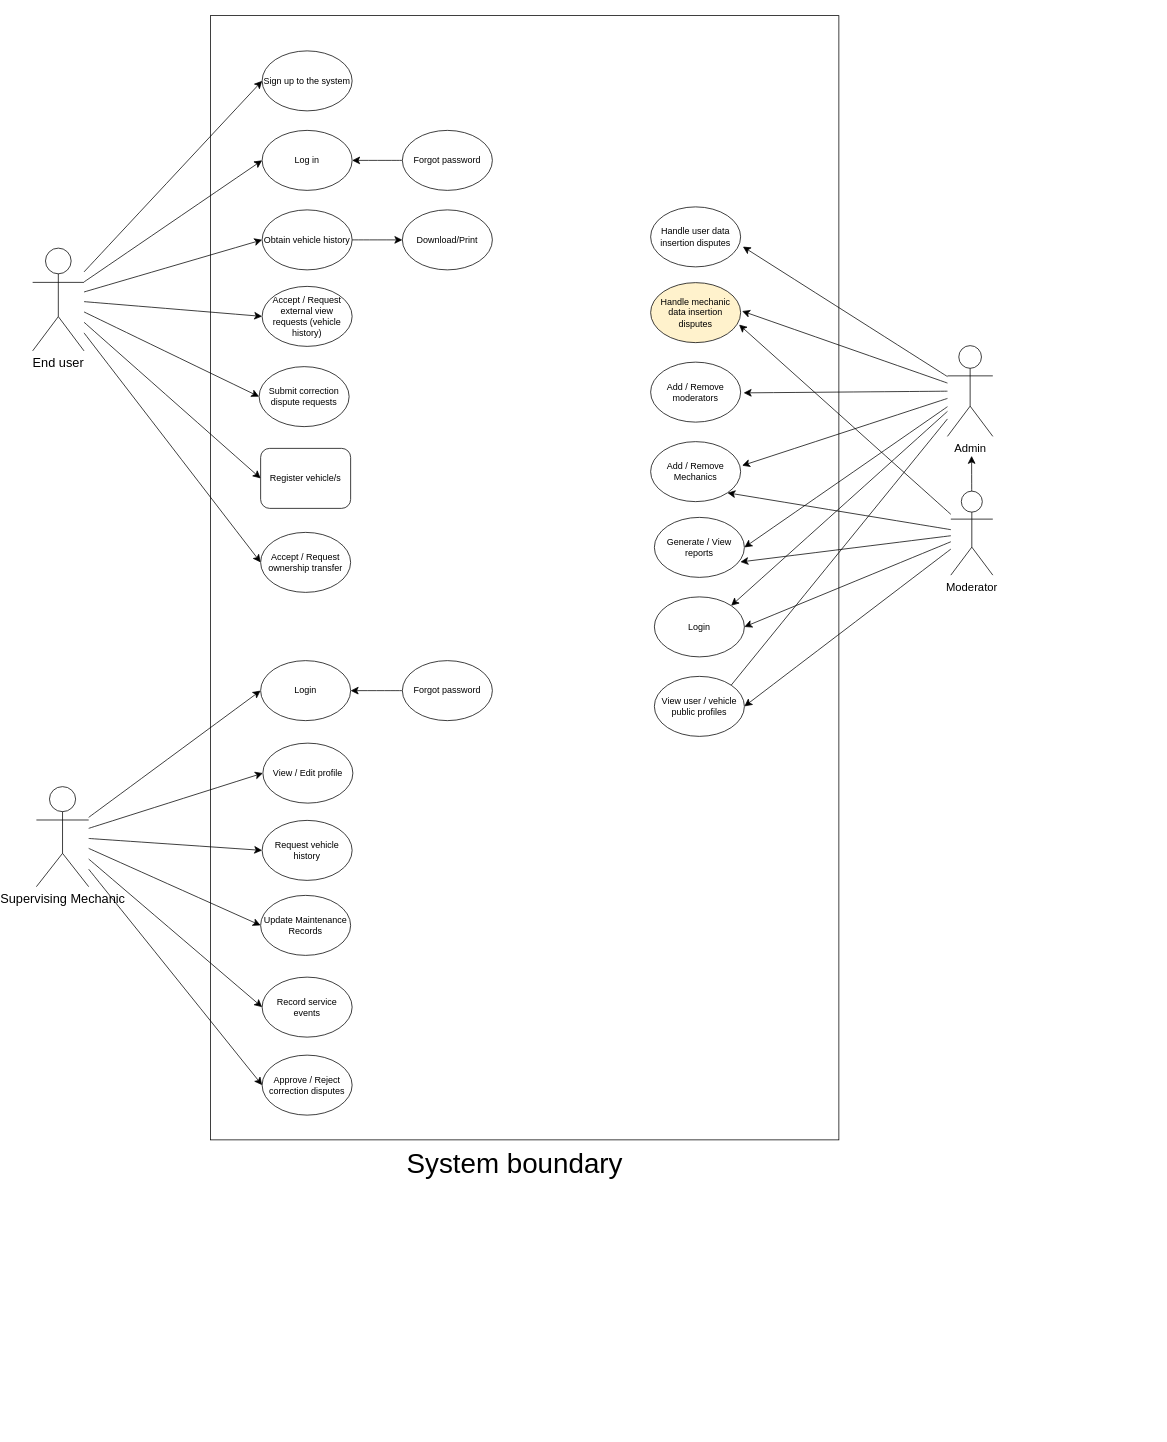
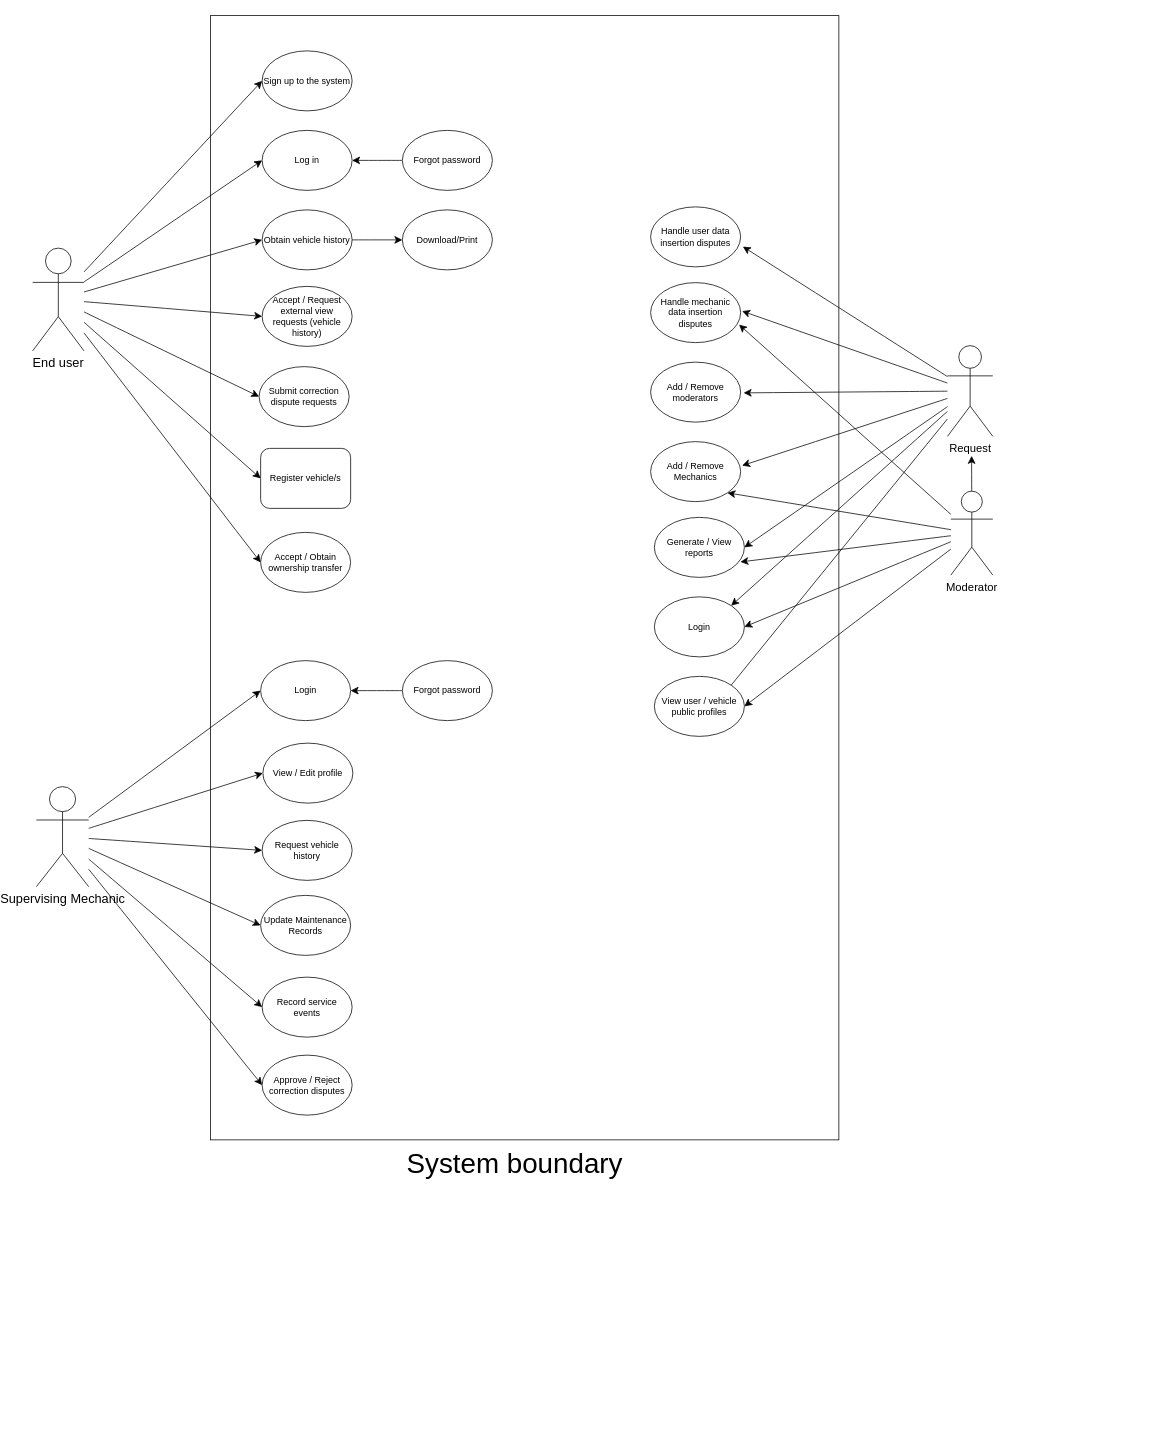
  <mxCell id="0" />
  <mxCell id="1" parent="0" />
  <mxCell id="2" value="" style="rounded=0;whiteSpace=wrap;html=1;direction=west;" vertex="1" parent="1"><mxGeometry x="257" y="20" width="838" height="1499" as="geometry" /></mxCell>
  <mxCell id="3" value="" style="group" vertex="1" connectable="0" parent="1"><mxGeometry x="311" y="981" width="146" height="369" as="geometry" /></mxCell>
  <mxCell id="4" value="Update Maintenance Records" style="ellipse;whiteSpace=wrap;html=1;" vertex="1" parent="3"><mxGeometry x="13" y="212" width="120" height="80" as="geometry" /></mxCell>
  <mxCell id="5" value="View / Edit profile" style="ellipse;whiteSpace=wrap;html=1;" vertex="1" parent="3"><mxGeometry x="16" y="9" width="120" height="80" as="geometry" /></mxCell>
  <mxCell id="6" value="" style="group" vertex="1" connectable="0" parent="1"><mxGeometry x="20" y="1041" width="862" height="859" as="geometry" /></mxCell>
  <mxCell id="7" value="&lt;font style=&quot;font-size: 17px;&quot;&gt;Supervising Mechanic&lt;/font&gt;" style="shape=umlActor;verticalLabelPosition=bottom;verticalAlign=top;html=1;outlineConnect=0;" vertex="1" parent="6"><mxGeometry x="5" y="7" width="69.75" height="133.43" as="geometry" /></mxCell>
  <mxCell id="8" value="" style="group" vertex="1" connectable="0" parent="1"><mxGeometry x="1162" y="309" width="348.5" height="706" as="geometry" /></mxCell>
  <mxCell id="9" value="" style="group" vertex="1" connectable="0" parent="8"><mxGeometry x="80" y="144" width="60.5" height="252" as="geometry" /></mxCell>
- <mxCell id="10" value="&lt;font style=&quot;font-size: 15px;&quot;&gt;Admin&lt;/font&gt;" style="shape=umlActor;verticalLabelPosition=bottom;verticalAlign=top;html=1;outlineConnect=0;" vertex="1" parent="9"><mxGeometry x="-2.25" y="7" width="60.5" height="121" as="geometry" /></mxCell>
+ <mxCell id="10" value="&lt;font style=&quot;font-size: 15px;&quot;&gt;Request&lt;/font&gt;" style="shape=umlActor;verticalLabelPosition=bottom;verticalAlign=top;html=1;outlineConnect=0;" vertex="1" parent="9"><mxGeometry x="-2.25" y="7" width="60.5" height="121" as="geometry" /></mxCell>
  <mxCell id="11" value="" style="edgeStyle=none;curved=1;rounded=0;orthogonalLoop=1;jettySize=auto;html=1;fontSize=12;startSize=8;endSize=8;" edge="1" parent="9" source="12"><mxGeometry relative="1" as="geometry"><mxPoint x="30" y="154" as="targetPoint" /></mxGeometry></mxCell>
  <mxCell id="12" value="&lt;font style=&quot;font-size: 15px;&quot;&gt;Moderator&lt;/font&gt;" style="shape=umlActor;verticalLabelPosition=bottom;verticalAlign=top;html=1;outlineConnect=0;" vertex="1" parent="9"><mxGeometry x="2.25" y="201" width="56" height="112" as="geometry" /></mxCell>
  <mxCell id="13" value="" style="group" vertex="1" connectable="0" parent="1"><mxGeometry x="326" y="67" width="120" height="292" as="geometry" /></mxCell>
  <mxCell id="14" value="Obtain vehicle history" style="ellipse;whiteSpace=wrap;html=1;" vertex="1" parent="13"><mxGeometry y="212" width="120" height="80" as="geometry" /></mxCell>
  <mxCell id="15" value="Sign up to the system" style="ellipse;whiteSpace=wrap;html=1;" vertex="1" parent="13"><mxGeometry width="120" height="80" as="geometry" /></mxCell>
  <mxCell id="16" value="Log in" style="ellipse;whiteSpace=wrap;html=1;" vertex="1" parent="13"><mxGeometry y="106" width="120" height="80" as="geometry" /></mxCell>
  <mxCell id="17" value="" style="group" vertex="1" connectable="0" parent="1"><mxGeometry x="324" y="480" width="120" height="326" as="geometry" /></mxCell>
- <mxCell id="18" value="Accept / Request ownership transfer" style="ellipse;whiteSpace=wrap;html=1;" vertex="1" parent="17"><mxGeometry y="229" width="120" height="80" as="geometry" /></mxCell>
+ <mxCell id="18" value="Accept / Obtain ownership transfer" style="ellipse;whiteSpace=wrap;html=1;" vertex="1" parent="17"><mxGeometry y="229" width="120" height="80" as="geometry" /></mxCell>
  <mxCell id="19" value="Submit correction dispute requests" style="ellipse;whiteSpace=wrap;html=1;" vertex="1" parent="17"><mxGeometry x="-2" y="8" width="120" height="80" as="geometry" /></mxCell>
  <mxCell id="20" value="Register vehicle/s" style="whiteSpace=wrap;html=1;rounded=1;" vertex="1" parent="17"><mxGeometry y="117" width="120" height="80" as="geometry" /></mxCell>
  <mxCell id="21" value="" style="edgeStyle=none;curved=1;rounded=0;orthogonalLoop=1;jettySize=auto;html=1;fontSize=12;startSize=8;endSize=8;" edge="1" parent="1" source="22" target="16"><mxGeometry relative="1" as="geometry" /></mxCell>
  <mxCell id="22" value="Forgot password" style="ellipse;whiteSpace=wrap;html=1;" vertex="1" parent="1"><mxGeometry x="513" y="173" width="120" height="80" as="geometry" /></mxCell>
  <mxCell id="23" value="Download/Print" style="ellipse;whiteSpace=wrap;html=1;" vertex="1" parent="1"><mxGeometry x="513" y="279" width="120" height="80" as="geometry" /></mxCell>
  <mxCell id="24" value="" style="edgeStyle=none;curved=1;rounded=0;orthogonalLoop=1;jettySize=auto;html=1;fontSize=12;startSize=8;endSize=8;" edge="1" parent="1" source="14" target="23"><mxGeometry relative="1" as="geometry" /></mxCell>
  <mxCell id="25" value="Record service events" style="ellipse;whiteSpace=wrap;html=1;" vertex="1" parent="1"><mxGeometry x="326" y="1302" width="120" height="80" as="geometry" /></mxCell>
  <mxCell id="26" value="Login" style="ellipse;whiteSpace=wrap;html=1;" vertex="1" parent="1"><mxGeometry x="324" y="880" width="120" height="80" as="geometry" /></mxCell>
  <mxCell id="27" value="" style="edgeStyle=none;curved=1;rounded=0;orthogonalLoop=1;jettySize=auto;html=1;fontSize=12;startSize=8;endSize=8;" edge="1" parent="1" source="28" target="26"><mxGeometry relative="1" as="geometry" /></mxCell>
  <mxCell id="28" value="Forgot password" style="ellipse;whiteSpace=wrap;html=1;" vertex="1" parent="1"><mxGeometry x="513" y="880" width="120" height="80" as="geometry" /></mxCell>
  <mxCell id="29" value="Accept / Request external view requests (vehicle history)" style="ellipse;whiteSpace=wrap;html=1;" vertex="1" parent="1"><mxGeometry x="326" y="381" width="120" height="80" as="geometry" /></mxCell>
  <mxCell id="30" value="" style="group" vertex="1" connectable="0" parent="1"><mxGeometry x="844" y="275" width="125" height="706" as="geometry" /></mxCell>
  <mxCell id="31" value="" style="group" vertex="1" connectable="0" parent="30"><mxGeometry x="5" y="414" width="120" height="292" as="geometry" /></mxCell>
  <mxCell id="32" value="Login" style="ellipse;whiteSpace=wrap;html=1;" vertex="1" parent="31"><mxGeometry y="106" width="120" height="80" as="geometry" /></mxCell>
  <mxCell id="33" value="View user / vehicle public profiles" style="ellipse;whiteSpace=wrap;html=1;" vertex="1" parent="31"><mxGeometry y="212" width="120" height="80" as="geometry" /></mxCell>
  <mxCell id="34" value="Generate / View reports" style="ellipse;whiteSpace=wrap;html=1;" vertex="1" parent="31"><mxGeometry width="120" height="80" as="geometry" /></mxCell>
  <mxCell id="35" value="" style="group" vertex="1" connectable="0" parent="30"><mxGeometry y="101" width="120" height="292" as="geometry" /></mxCell>
  <mxCell id="36" value="Add / Remove moderators" style="ellipse;whiteSpace=wrap;html=1;" vertex="1" parent="35"><mxGeometry y="106" width="120" height="80" as="geometry" /></mxCell>
  <mxCell id="37" value="Add / Remove Mechanics" style="ellipse;whiteSpace=wrap;html=1;" vertex="1" parent="35"><mxGeometry y="212" width="120" height="80" as="geometry" /></mxCell>
- <mxCell id="38" value="Handle mechanic data insertion disputes" style="ellipse;whiteSpace=wrap;html=1;fillColor=#fff2cc;" vertex="1" parent="35"><mxGeometry width="120" height="80" as="geometry" /></mxCell>
+ <mxCell id="38" value="Handle mechanic data insertion disputes" style="ellipse;whiteSpace=wrap;html=1;" vertex="1" parent="35"><mxGeometry width="120" height="80" as="geometry" /></mxCell>
  <mxCell id="39" value="Handle user data insertion disputes" style="ellipse;whiteSpace=wrap;html=1;" vertex="1" parent="30"><mxGeometry width="120" height="80" as="geometry" /></mxCell>
  <mxCell id="40" value="&lt;font style=&quot;font-size: 37px;&quot;&gt;System boundary&lt;/font&gt;" style="text;html=1;align=center;verticalAlign=middle;whiteSpace=wrap;rounded=0;" vertex="1" parent="1"><mxGeometry x="478" y="1537" width="370" height="30" as="geometry" /></mxCell>
  <mxCell id="41" value="" style="edgeStyle=none;curved=1;rounded=0;orthogonalLoop=1;jettySize=auto;html=1;fontSize=12;startSize=8;endSize=8;entryX=0;entryY=0.5;entryDx=0;entryDy=0;" edge="1" parent="1" source="48" target="16"><mxGeometry relative="1" as="geometry"><mxPoint x="182.75" y="398.5" as="targetPoint" /></mxGeometry></mxCell>
  <mxCell id="42" value="" style="edgeStyle=none;curved=1;rounded=0;orthogonalLoop=1;jettySize=auto;html=1;fontSize=12;startSize=8;endSize=8;entryX=0;entryY=0.5;entryDx=0;entryDy=0;" edge="1" parent="1" source="48" target="14"><mxGeometry relative="1" as="geometry"><mxPoint x="242.75" y="398.5" as="targetPoint" /></mxGeometry></mxCell>
  <mxCell id="43" value="" style="edgeStyle=none;curved=1;rounded=0;orthogonalLoop=1;jettySize=auto;html=1;fontSize=12;startSize=8;endSize=8;entryX=0;entryY=0.5;entryDx=0;entryDy=0;" edge="1" parent="1" source="48" target="29"><mxGeometry relative="1" as="geometry"><mxPoint x="242.75" y="398.5" as="targetPoint" /></mxGeometry></mxCell>
  <mxCell id="44" value="" style="edgeStyle=none;curved=1;rounded=0;orthogonalLoop=1;jettySize=auto;html=1;fontSize=12;startSize=8;endSize=8;entryX=0;entryY=0.5;entryDx=0;entryDy=0;" edge="1" parent="1" source="48" target="19"><mxGeometry relative="1" as="geometry"><mxPoint x="242.75" y="398.5" as="targetPoint" /></mxGeometry></mxCell>
  <mxCell id="45" value="" style="edgeStyle=none;curved=1;rounded=0;orthogonalLoop=1;jettySize=auto;html=1;fontSize=12;startSize=8;endSize=8;entryX=0;entryY=0.5;entryDx=0;entryDy=0;" edge="1" parent="1" source="48" target="20"><mxGeometry relative="1" as="geometry"><mxPoint x="242.75" y="398.5" as="targetPoint" /></mxGeometry></mxCell>
  <mxCell id="46" value="" style="edgeStyle=none;curved=1;rounded=0;orthogonalLoop=1;jettySize=auto;html=1;fontSize=12;startSize=8;endSize=8;entryX=0;entryY=0.5;entryDx=0;entryDy=0;" edge="1" parent="1" source="48" target="18"><mxGeometry relative="1" as="geometry"><mxPoint x="242.75" y="398.5" as="targetPoint" /></mxGeometry></mxCell>
  <mxCell id="47" value="" style="edgeStyle=none;curved=1;rounded=0;orthogonalLoop=1;jettySize=auto;html=1;fontSize=12;startSize=8;endSize=8;entryX=0;entryY=0.5;entryDx=0;entryDy=0;" edge="1" parent="1" source="48" target="15"><mxGeometry relative="1" as="geometry"><mxPoint x="242.75" y="398.5" as="targetPoint" /></mxGeometry></mxCell>
  <mxCell id="48" value="&lt;font style=&quot;font-size: 17px;&quot;&gt;End user&lt;/font&gt;" style="shape=umlActor;verticalLabelPosition=bottom;verticalAlign=top;html=1;outlineConnect=0;" vertex="1" parent="1"><mxGeometry x="20" y="330" width="68.5" height="137" as="geometry" /></mxCell>
  <mxCell id="49" value="" style="edgeStyle=none;curved=1;rounded=0;orthogonalLoop=1;jettySize=auto;html=1;fontSize=12;startSize=8;endSize=8;" edge="1" parent="1" source="10"><mxGeometry relative="1" as="geometry"><mxPoint x="967" y="328" as="targetPoint" /></mxGeometry></mxCell>
  <mxCell id="50" value="" style="edgeStyle=none;curved=1;rounded=0;orthogonalLoop=1;jettySize=auto;html=1;fontSize=12;startSize=8;endSize=8;" edge="1" parent="1" source="10"><mxGeometry relative="1" as="geometry"><mxPoint x="966" y="414" as="targetPoint" /></mxGeometry></mxCell>
  <mxCell id="51" value="" style="edgeStyle=none;curved=1;rounded=0;orthogonalLoop=1;jettySize=auto;html=1;fontSize=12;startSize=8;endSize=8;entryX=1;entryY=0.5;entryDx=0;entryDy=0;" edge="1" parent="1" source="12" target="32"><mxGeometry relative="1" as="geometry"><mxPoint x="970" y="815" as="targetPoint" /></mxGeometry></mxCell>
  <mxCell id="52" value="" style="edgeStyle=none;curved=1;rounded=0;orthogonalLoop=1;jettySize=auto;html=1;fontSize=12;startSize=8;endSize=8;" edge="1" parent="1" source="10"><mxGeometry relative="1" as="geometry"><mxPoint x="968" y="523" as="targetPoint" /></mxGeometry></mxCell>
  <mxCell id="53" value="" style="edgeStyle=none;curved=1;rounded=0;orthogonalLoop=1;jettySize=auto;html=1;fontSize=12;startSize=8;endSize=8;" edge="1" parent="1" source="10"><mxGeometry relative="1" as="geometry"><mxPoint x="966" y="620" as="targetPoint" /></mxGeometry></mxCell>
  <mxCell id="54" value="" style="edgeStyle=none;curved=1;rounded=0;orthogonalLoop=1;jettySize=auto;html=1;fontSize=12;startSize=8;endSize=8;entryX=1;entryY=0.5;entryDx=0;entryDy=0;" edge="1" parent="1" source="10" target="34"><mxGeometry relative="1" as="geometry" /></mxCell>
  <mxCell id="55" value="" style="edgeStyle=none;curved=1;rounded=0;orthogonalLoop=1;jettySize=auto;html=1;fontSize=12;startSize=8;endSize=8;entryX=1;entryY=0;entryDx=0;entryDy=0;" edge="1" parent="1" source="10" target="32"><mxGeometry relative="1" as="geometry" /></mxCell>
  <mxCell id="56" value="" style="edgeStyle=none;curved=1;rounded=0;orthogonalLoop=1;jettySize=auto;html=1;fontSize=12;startSize=8;endSize=8;entryX=1;entryY=0.5;entryDx=0;entryDy=0;" edge="1" parent="1" source="12" target="33"><mxGeometry relative="1" as="geometry" /></mxCell>
  <mxCell id="57" value="" style="edgeStyle=none;curved=1;rounded=0;orthogonalLoop=1;jettySize=auto;html=1;fontSize=12;startSize=8;endSize=8;entryX=1;entryY=0;entryDx=0;entryDy=0;endArrow=none;" edge="1" parent="1" source="10" target="33"><mxGeometry relative="1" as="geometry" /></mxCell>
  <mxCell id="58" value="" style="edgeStyle=none;curved=1;rounded=0;orthogonalLoop=1;jettySize=auto;html=1;fontSize=12;startSize=8;endSize=8;entryX=0.956;entryY=0.743;entryDx=0;entryDy=0;entryPerimeter=0;" edge="1" parent="1" source="12" target="34"><mxGeometry relative="1" as="geometry" /></mxCell>
  <mxCell id="59" value="" style="edgeStyle=none;curved=1;rounded=0;orthogonalLoop=1;jettySize=auto;html=1;fontSize=12;startSize=8;endSize=8;entryX=1;entryY=1;entryDx=0;entryDy=0;" edge="1" parent="1" source="12" target="37"><mxGeometry relative="1" as="geometry" /></mxCell>
  <mxCell id="60" value="" style="edgeStyle=none;curved=1;rounded=0;orthogonalLoop=1;jettySize=auto;html=1;fontSize=12;startSize=8;endSize=8;entryX=0.983;entryY=0.7;entryDx=0;entryDy=0;entryPerimeter=0;" edge="1" parent="1" source="12" target="38"><mxGeometry relative="1" as="geometry" /></mxCell>
  <mxCell id="61" value="" style="edgeStyle=none;curved=1;rounded=0;orthogonalLoop=1;jettySize=auto;html=1;fontSize=12;startSize=8;endSize=8;entryX=0;entryY=0.5;entryDx=0;entryDy=0;" edge="1" parent="1" source="7" target="26"><mxGeometry relative="1" as="geometry"><mxPoint x="176" y="1042" as="targetPoint" /></mxGeometry></mxCell>
  <mxCell id="62" value="" style="edgeStyle=none;curved=1;rounded=0;orthogonalLoop=1;jettySize=auto;html=1;fontSize=12;startSize=8;endSize=8;entryX=0;entryY=0.5;entryDx=0;entryDy=0;" edge="1" parent="1" source="7" target="5"><mxGeometry relative="1" as="geometry"><mxPoint x="321" y="1030" as="targetPoint" /></mxGeometry></mxCell>
  <mxCell id="63" value="" style="edgeStyle=none;curved=1;rounded=0;orthogonalLoop=1;jettySize=auto;html=1;fontSize=12;startSize=8;endSize=8;entryX=0;entryY=0.5;entryDx=0;entryDy=0;" edge="1" parent="1" source="7" target="4"><mxGeometry relative="1" as="geometry"><mxPoint x="176" y="1042" as="targetPoint" /></mxGeometry></mxCell>
  <mxCell id="64" value="" style="edgeStyle=none;curved=1;rounded=0;orthogonalLoop=1;jettySize=auto;html=1;fontSize=12;startSize=8;endSize=8;entryX=0;entryY=0.5;entryDx=0;entryDy=0;" edge="1" parent="1" source="7" target="25"><mxGeometry relative="1" as="geometry"><mxPoint x="116" y="1042" as="targetPoint" /></mxGeometry></mxCell>
  <mxCell id="65" value="" style="edgeStyle=none;curved=1;rounded=0;orthogonalLoop=1;jettySize=auto;html=1;fontSize=12;startSize=8;endSize=8;entryX=0;entryY=0.5;entryDx=0;entryDy=0;" edge="1" parent="1" source="7" target="66"><mxGeometry relative="1" as="geometry"><mxPoint x="116" y="1042" as="targetPoint" /></mxGeometry></mxCell>
  <mxCell id="66" value="Approve / Reject correction disputes" style="ellipse;whiteSpace=wrap;html=1;" vertex="1" parent="1"><mxGeometry x="326" y="1406" width="120" height="80" as="geometry" /></mxCell>
  <mxCell id="67" value="Request vehicle history" style="ellipse;whiteSpace=wrap;html=1;" vertex="1" parent="1"><mxGeometry x="326" y="1093" width="120" height="80" as="geometry" /></mxCell>
  <mxCell id="68" value="" style="edgeStyle=none;curved=1;rounded=0;orthogonalLoop=1;jettySize=auto;html=1;fontSize=12;startSize=8;endSize=8;entryX=0;entryY=0.5;entryDx=0;entryDy=0;" edge="1" parent="1" source="7" target="67"><mxGeometry relative="1" as="geometry"><mxPoint x="116" y="1042" as="targetPoint" /></mxGeometry></mxCell>
